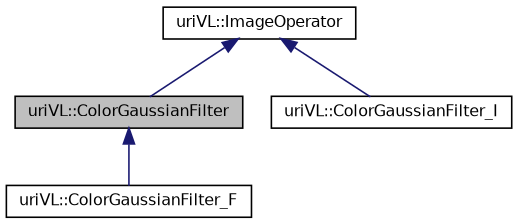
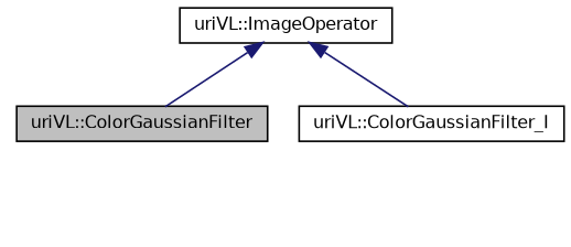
  digraph {
    node [color=black fillcolor=white fontname=Helvetica fontsize=10 shape=record style=filled]
    edge [color=midnightblue dir=back fontname=Helvetica fontsize=10 labelfontname=Helvetica labelfontsize=10 style=solid]
    n1 [fillcolor=grey75 fontcolor=black height=0.2 label="uriVL::ColorGaussianFilter" width=0.4]
-   n2 [height=0.2 label="uriVL::ColorGaussianFilter_F" width=0.4]
    n3 [height=0.2 label="uriVL::ColorGaussianFilter_I" width=0.4]
    n4 [height=0.2 label="uriVL::ImageOperator" width=0.4]
-   n1 -> n2
    n4 -> n1
    n4 -> n3
  }
